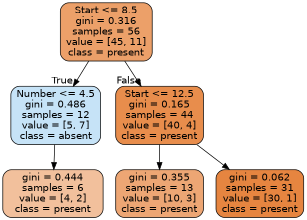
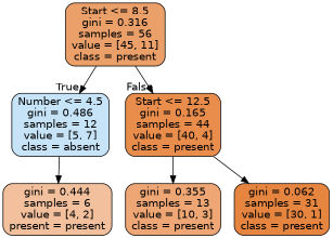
  digraph {
    node [color=black fontname=helvetica shape=box style="filled, rounded"]
    edge [fontname=helvetica]
    n1 [fillcolor="#e58139c1" label="Start <= 8.5\ngini = 0.316\nsamples = 56\nvalue = [45, 11]\nclass = present"]
    n2 [fillcolor="#399de549" label="Number <= 4.5\ngini = 0.486\nsamples = 12\nvalue = [5, 7]\nclass = absent"]
    n3 [fillcolor="#e58139e6" label="Start <= 12.5\ngini = 0.165\nsamples = 44\nvalue = [40, 4]\nclass = present"]
-   n4 [fillcolor="#e581397f" label="gini = 0.444\nsamples = 6\nvalue = [4, 2]\nclass = present"]
+   n4 [fillcolor="#e581397f" label="gini = 0.444\nsamples = 6\nvalue = [4, 2]\npresent = present"]
    n5 [fillcolor="#e58139b3" label="gini = 0.355\nsamples = 13\nvalue = [10, 3]\nclass = present"]
    n6 [fillcolor="#e58139f6" label="gini = 0.062\nsamples = 31\nvalue = [30, 1]\nclass = present"]
    n1 -> n2 [headlabel=True labelangle=45 labeldistance=2.5]
    n1 -> n3 [headlabel=False labelangle=-45 labeldistance=2.5]
    n2 -> n4
    n3 -> n5
    n3 -> n6
  }
